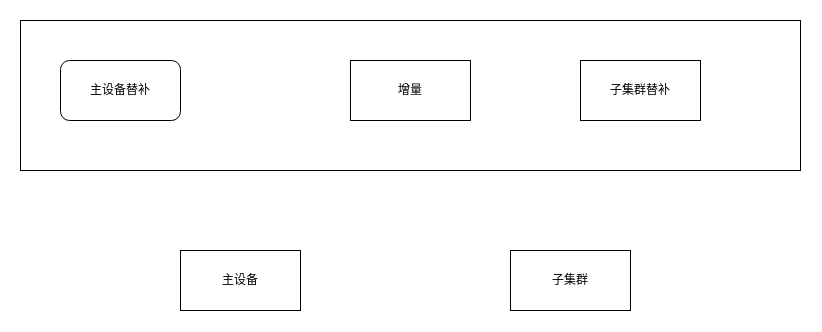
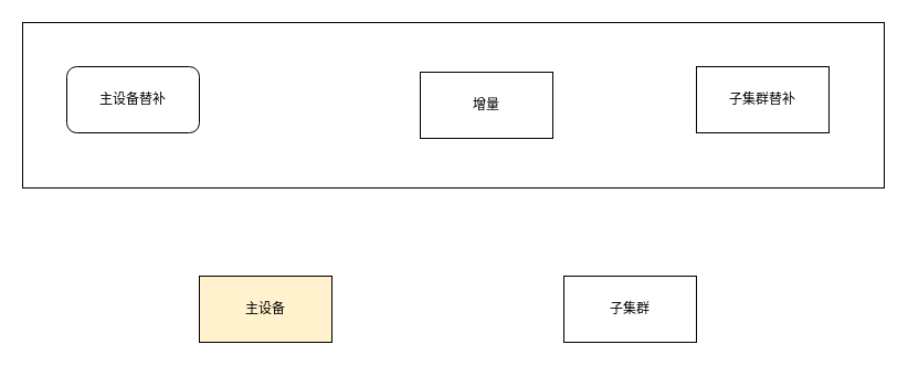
  <mxCell id="0" />
  <mxCell id="1" parent="0" />
  <mxCell id="2" value="" style="rounded=0;whiteSpace=wrap;html=1;" vertex="1" parent="1"><mxGeometry x="20" y="20" width="780" height="150" as="geometry" /></mxCell>
  <mxCell id="3" value="主设备替补" style="whiteSpace=wrap;html=1;rounded=1;" vertex="1" parent="1"><mxGeometry x="60" y="60" width="120" height="60" as="geometry" /></mxCell>
- <mxCell id="4" value="子集群替补" style="rounded=0;whiteSpace=wrap;html=1;" vertex="1" parent="1"><mxGeometry x="580" y="60" width="120" height="60" as="geometry" /></mxCell>
- <mxCell id="5" value="增量" style="rounded=0;whiteSpace=wrap;html=1;" vertex="1" parent="1"><mxGeometry x="350" y="60" width="120" height="60" as="geometry" /></mxCell>
- <mxCell id="6" value="主设备" style="rounded=0;whiteSpace=wrap;html=1;" vertex="1" parent="1"><mxGeometry x="180" y="250" width="120" height="60" as="geometry" /></mxCell>
+ <mxCell id="4" value="子集群替补" style="rounded=0;whiteSpace=wrap;html=1;" vertex="1" parent="1"><mxGeometry x="630" y="60" width="120" height="60" as="geometry" /></mxCell>
+ <mxCell id="5" value="增量" style="rounded=0;whiteSpace=wrap;html=1;" vertex="1" parent="1"><mxGeometry x="380" y="65" width="120" height="60" as="geometry" /></mxCell>
+ <mxCell id="6" value="主设备" style="rounded=0;whiteSpace=wrap;html=1;fillColor=#fff2cc;" vertex="1" parent="1"><mxGeometry x="180" y="250" width="120" height="60" as="geometry" /></mxCell>
  <mxCell id="7" value="子集群" style="rounded=0;whiteSpace=wrap;html=1;" vertex="1" parent="1"><mxGeometry x="510" y="250" width="120" height="60" as="geometry" /></mxCell>
